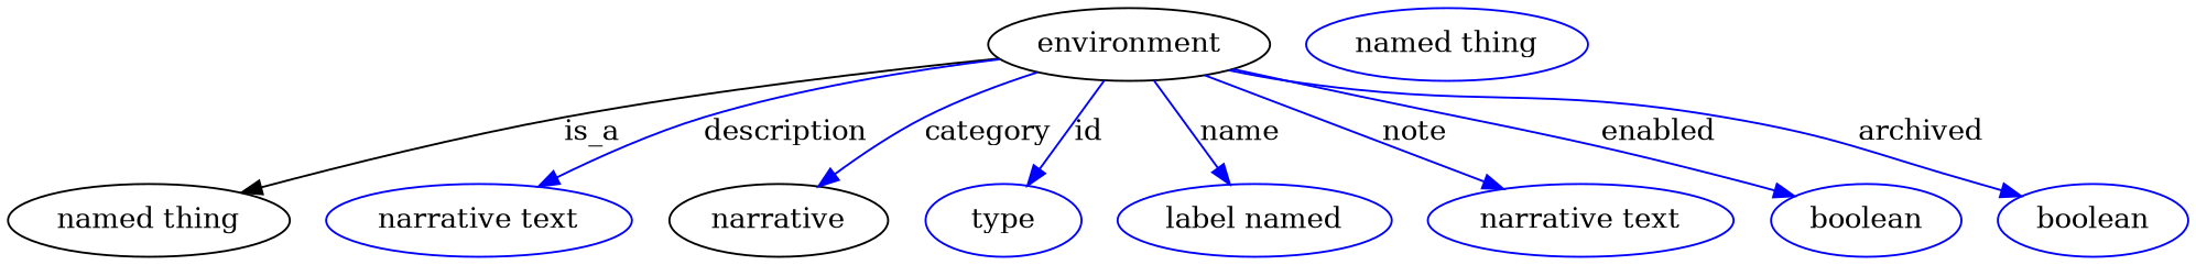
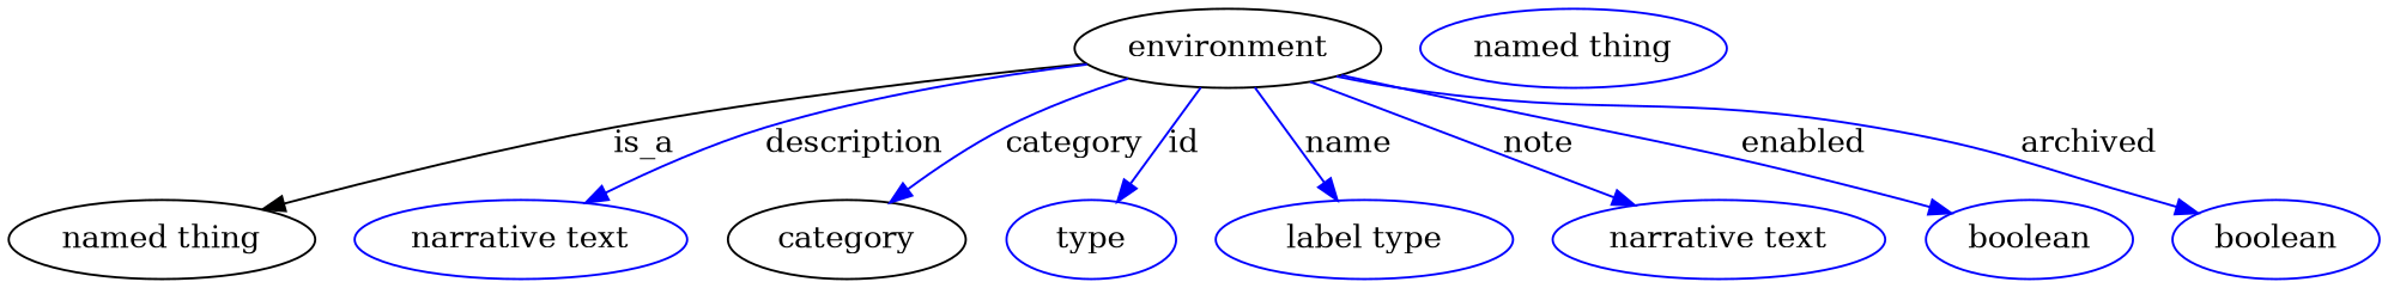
  digraph {
    node [color=blue]
    edge [color=blue style=solid]
    n1 [height=0.5 label=environment width=1.9318 color=""]
    "named thing" [height=0.5 width=1.9318 color=""]
    n3 [height=0.5 label="narrative text" width=2.0943]
-   category [height=0.5 width=1.4443 label=narrative color=""]
+   category [height=0.5 width=1.4443 color=""]
    n5 [height=0.5 label=type width=1.0652]
-   n6 [height=0.5 label="label named" width=1.5707]
+   n6 [height=0.5 label="label type" width=1.5707]
    n7 [height=0.5 label="narrative text" width=2.0943]
    n8 [height=0.5 label=boolean width=1.2999]
    n9 [height=0.5 label=boolean width=1.2999]
    n10 [height=0.5 label="named thing" width=1.9318]
    n1 -> "named thing" [label=is_a color="" style=""]
    n1 -> n3 [label=description]
    n1 -> category [label=category]
    n1 -> n5 [label=id]
    n1 -> n6 [label=name]
    n1 -> n7 [label=note]
    n1 -> n8 [label=enabled]
    n1 -> n9 [label=archived]
  }
